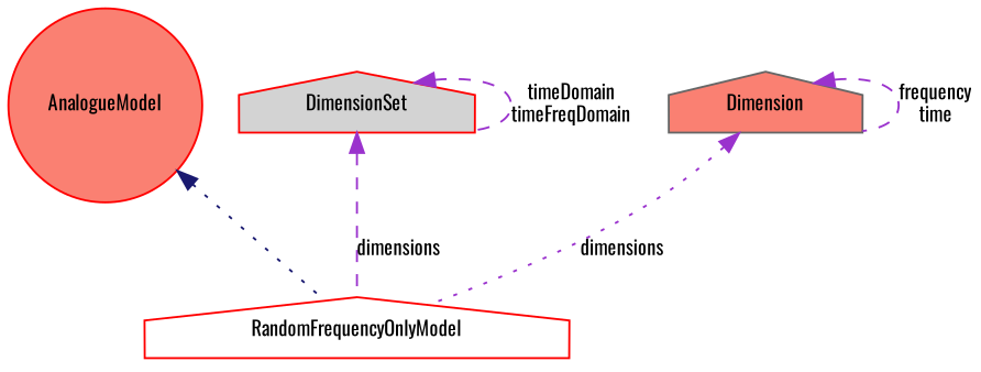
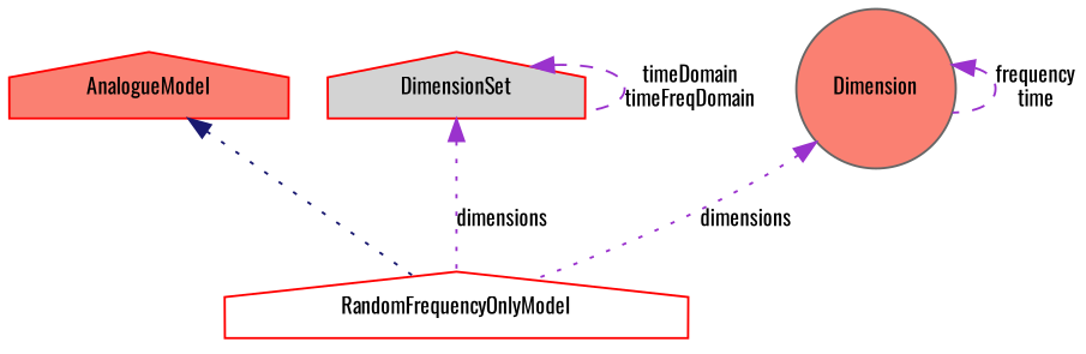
  digraph {
    fontname=Oswald
    node [color=red fillcolor=salmon fontname=Oswald fontsize=10 shape=house style=filled]
    edge [color=darkorchid3 dir=back fontname=Oswald fontsize=10 labelfontname=FreeSans labelfontsize=10 style=dashed]
    n1 [fillcolor=white fontcolor=black height=0.2 label=RandomFrequencyOnlyModel width=0.4]
-   n2 [height=0.2 label=AnalogueModel shape=circle width=0.4]
+   n2 [height=0.2 label=AnalogueModel width=0.4]
    n3 [fillcolor=lightgrey height=0.2 label=DimensionSet width=0.4]
-   n4 [color=gray40 height=0.2 label=Dimension width=0.4]
+   n4 [color=gray40 height=0.2 label=Dimension shape=circle width=0.4]
    n2 -> n1 [color=midnightblue style=dotted]
-   n3 -> n1 [label=dimensions]
+   n3 -> n1 [label=dimensions style=dotted]
    n3 -> n3 [label="timeDomain\ntimeFreqDomain"]
    n4 -> n1 [label=dimensions style=dotted]
    n4 -> n4 [label="frequency\ntime"]
  }
